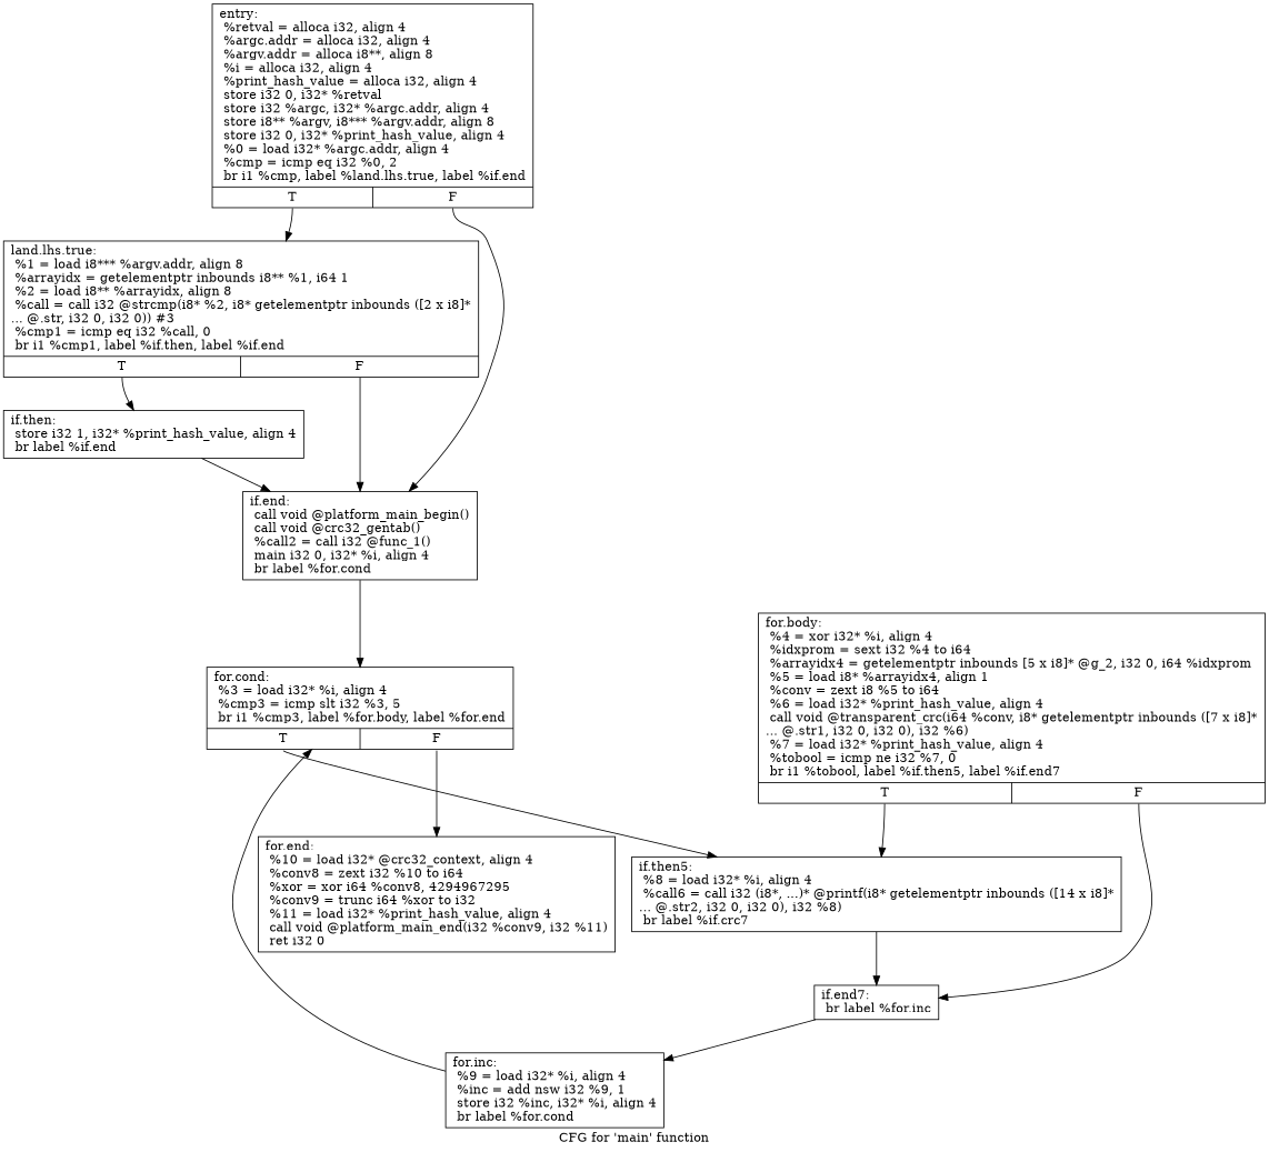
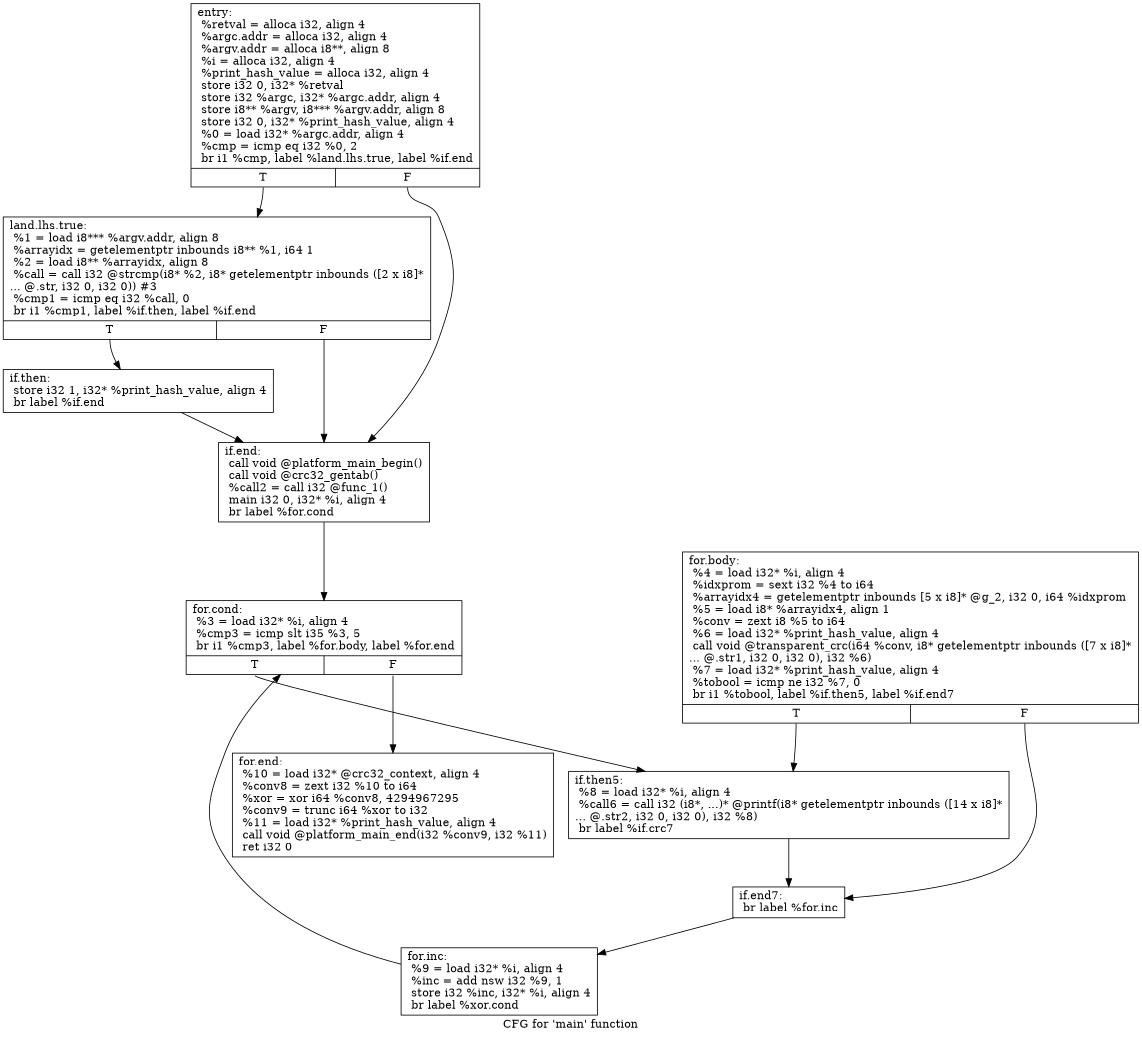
  digraph {
    label="CFG for 'main' function"
    node [shape=record]
    n1 [label="{entry:\l  %retval = alloca i32, align 4\l  %argc.addr = alloca i32, align 4\l  %argv.addr = alloca i8**, align 8\l  %i = alloca i32, align 4\l  %print_hash_value = alloca i32, align 4\l  store i32 0, i32* %retval\l  store i32 %argc, i32* %argc.addr, align 4\l  store i8** %argv, i8*** %argv.addr, align 8\l  store i32 0, i32* %print_hash_value, align 4\l  %0 = load i32* %argc.addr, align 4\l  %cmp = icmp eq i32 %0, 2\l  br i1 %cmp, label %land.lhs.true, label %if.end\l|{<s0>T|<s1>F}}"]
    n2 [label="{land.lhs.true:                                    \l  %1 = load i8*** %argv.addr, align 8\l  %arrayidx = getelementptr inbounds i8** %1, i64 1\l  %2 = load i8** %arrayidx, align 8\l  %call = call i32 @strcmp(i8* %2, i8* getelementptr inbounds ([2 x i8]*\l... @.str, i32 0, i32 0)) #3\l  %cmp1 = icmp eq i32 %call, 0\l  br i1 %cmp1, label %if.then, label %if.end\l|{<s0>T|<s1>F}}"]
    n3 [label="{if.end:                                           \l  call void @platform_main_begin()\l  call void @crc32_gentab()\l  %call2 = call i32 @func_1()\l  main i32 0, i32* %i, align 4\l  br label %for.cond\l}"]
    n4 [label="{if.then:                                          \l  store i32 1, i32* %print_hash_value, align 4\l  br label %if.end\l}"]
-   n5 [label="{for.cond:                                         \l  %3 = load i32* %i, align 4\l  %cmp3 = icmp slt i32 %3, 5\l  br i1 %cmp3, label %for.body, label %for.end\l|{<s0>T|<s1>F}}"]
+   n5 [label="{for.cond:                                         \l  %3 = load i32* %i, align 4\l  %cmp3 = icmp slt i35 %3, 5\l  br i1 %cmp3, label %for.body, label %for.end\l|{<s0>T|<s1>F}}"]
    n6 [label="{for.end:                                          \l  %10 = load i32* @crc32_context, align 4\l  %conv8 = zext i32 %10 to i64\l  %xor = xor i64 %conv8, 4294967295\l  %conv9 = trunc i64 %xor to i32\l  %11 = load i32* %print_hash_value, align 4\l  call void @platform_main_end(i32 %conv9, i32 %11)\l  ret i32 0\l}"]
    n7 [label="{if.then5:                                         \l  %8 = load i32* %i, align 4\l  %call6 = call i32 (i8*, ...)* @printf(i8* getelementptr inbounds ([14 x i8]*\l... @.str2, i32 0, i32 0), i32 %8)\l  br label %if.crc7\l}"]
-   n8 [label="{for.body:                                         \l  %4 = xor i32* %i, align 4\l  %idxprom = sext i32 %4 to i64\l  %arrayidx4 = getelementptr inbounds [5 x i8]* @g_2, i32 0, i64 %idxprom\l  %5 = load i8* %arrayidx4, align 1\l  %conv = zext i8 %5 to i64\l  %6 = load i32* %print_hash_value, align 4\l  call void @transparent_crc(i64 %conv, i8* getelementptr inbounds ([7 x i8]*\l... @.str1, i32 0, i32 0), i32 %6)\l  %7 = load i32* %print_hash_value, align 4\l  %tobool = icmp ne i32 %7, 0\l  br i1 %tobool, label %if.then5, label %if.end7\l|{<s0>T|<s1>F}}"]
+   n8 [label="{for.body:                                         \l  %4 = load i32* %i, align 4\l  %idxprom = sext i32 %4 to i64\l  %arrayidx4 = getelementptr inbounds [5 x i8]* @g_2, i32 0, i64 %idxprom\l  %5 = load i8* %arrayidx4, align 1\l  %conv = zext i8 %5 to i64\l  %6 = load i32* %print_hash_value, align 4\l  call void @transparent_crc(i64 %conv, i8* getelementptr inbounds ([7 x i8]*\l... @.str1, i32 0, i32 0), i32 %6)\l  %7 = load i32* %print_hash_value, align 4\l  %tobool = icmp ne i32 %7, 0\l  br i1 %tobool, label %if.then5, label %if.end7\l|{<s0>T|<s1>F}}"]
    n9 [label="{if.end7:                                          \l  br label %for.inc\l}"]
-   n10 [label="{for.inc:                                          \l  %9 = load i32* %i, align 4\l  %inc = add nsw i32 %9, 1\l  store i32 %inc, i32* %i, align 4\l  br label %for.cond\l}"]
+   n10 [label="{for.inc:                                          \l  %9 = load i32* %i, align 4\l  %inc = add nsw i32 %9, 1\l  store i32 %inc, i32* %i, align 4\l  br label %xor.cond\l}"]
    n1 -> n2 [tailport=s0]
    n1 -> n3 [tailport=s1]
    n2 -> n3 [tailport=s1]
    n2 -> n4 [tailport=s0]
    n3 -> n5
    n4 -> n3
    n5 -> n6 [tailport=s1]
    n5 -> n7 [tailport=s0]
    n7 -> n9
    n8 -> n7 [tailport=s0]
    n8 -> n9 [tailport=s1]
    n9 -> n10
    n10 -> n5
  }
